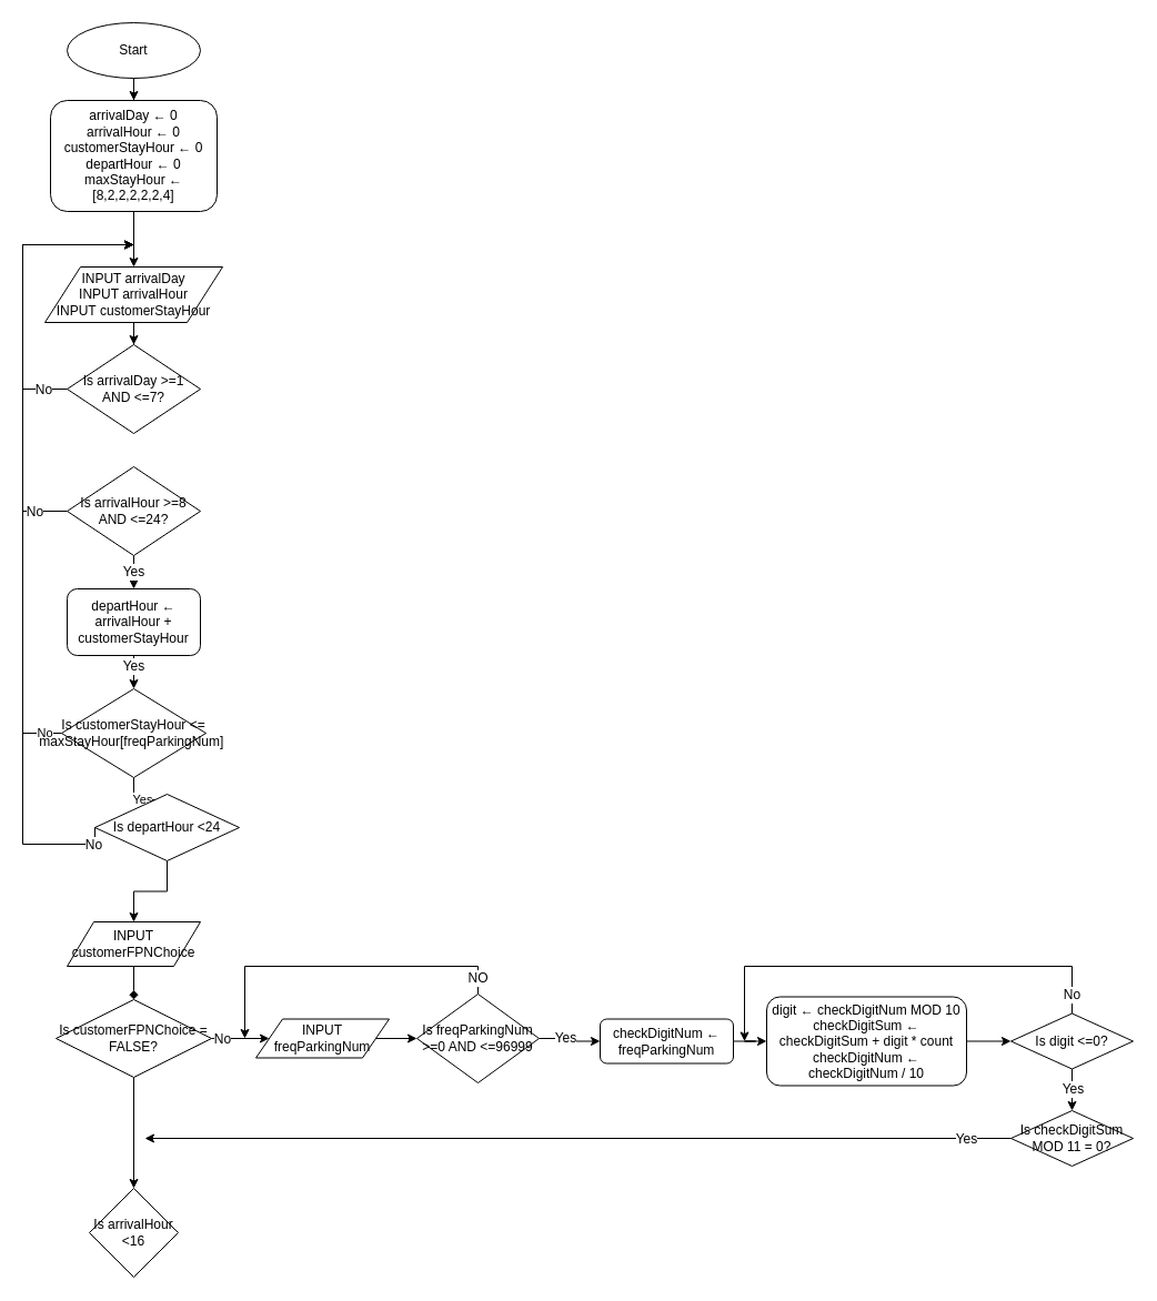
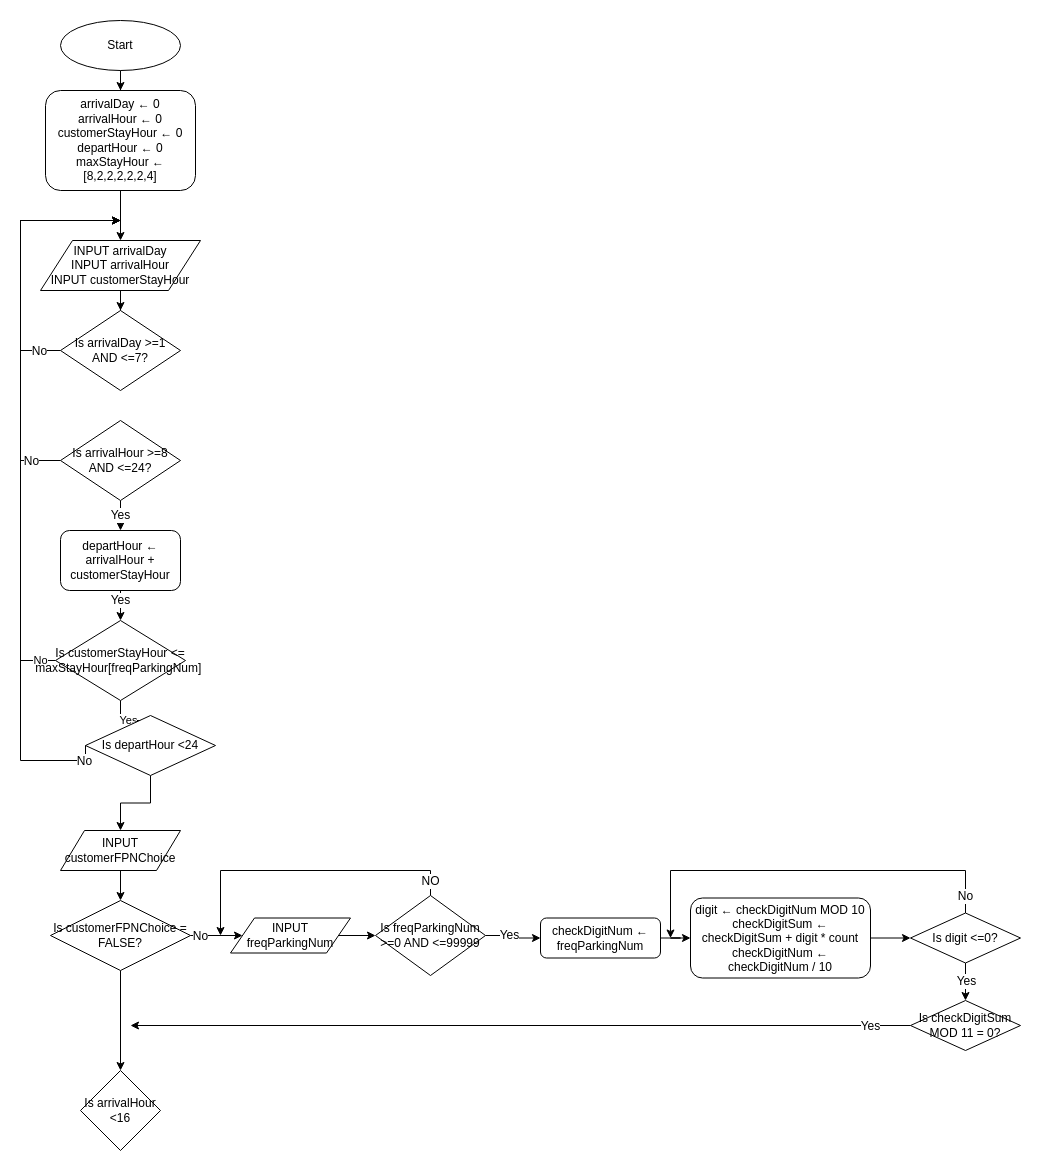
  <mxCell id="0" />
  <mxCell id="1" parent="0" />
  <mxCell id="2" value="" style="edgeStyle=orthogonalEdgeStyle;rounded=0;orthogonalLoop=1;jettySize=auto;html=1;" edge="1" parent="1" source="3" target="7"><mxGeometry relative="1" as="geometry"><mxPoint x="120" y="240" as="targetPoint" /></mxGeometry></mxCell>
  <mxCell id="3" value="arrivalDay ← 0&lt;br&gt;arrivalHour ← 0&lt;br&gt;customerStayHour ← 0&lt;br&gt;departHour ← 0&lt;br&gt;maxStayHour ← [8,2,2,2,2,2,4]" style="rounded=1;whiteSpace=wrap;html=1;fontSize=12;glass=0;strokeWidth=1;shadow=0;" parent="1" vertex="1"><mxGeometry x="45" y="90" width="150" height="100" as="geometry" /></mxCell>
  <mxCell id="4" style="edgeStyle=orthogonalEdgeStyle;rounded=0;orthogonalLoop=1;jettySize=auto;html=1;entryX=0.5;entryY=0;entryDx=0;entryDy=0;" edge="1" parent="1" source="5" target="3"><mxGeometry relative="1" as="geometry" /></mxCell>
  <mxCell id="5" value="Start" style="ellipse;whiteSpace=wrap;html=1;" vertex="1" parent="1"><mxGeometry x="60" y="20" width="120" height="50" as="geometry" /></mxCell>
  <mxCell id="6" value="" style="edgeStyle=orthogonalEdgeStyle;rounded=0;orthogonalLoop=1;jettySize=auto;html=1;entryX=0.5;entryY=0;entryDx=0;entryDy=0;" edge="1" parent="1" source="7" target="10"><mxGeometry relative="1" as="geometry"><mxPoint x="120" y="350" as="targetPoint" /></mxGeometry></mxCell>
  <mxCell id="7" value="INPUT arrivalDay&lt;br&gt;INPUT arrivalHour&lt;br&gt;INPUT&amp;nbsp;customerStayHour" style="shape=parallelogram;perimeter=parallelogramPerimeter;whiteSpace=wrap;html=1;" vertex="1" parent="1"><mxGeometry x="40" y="240" width="160" height="50" as="geometry" /></mxCell>
  <mxCell id="8" style="edgeStyle=orthogonalEdgeStyle;rounded=0;orthogonalLoop=1;jettySize=auto;html=1;exitX=0;exitY=0.5;exitDx=0;exitDy=0;" edge="1" parent="1" source="10"><mxGeometry relative="1" as="geometry"><mxPoint x="120" y="220" as="targetPoint" /><Array as="points"><mxPoint x="20" y="350" /><mxPoint x="20" y="220" /></Array></mxGeometry></mxCell>
  <mxCell id="9" value="No" style="text;html=1;align=center;verticalAlign=middle;resizable=0;points=[];labelBackgroundColor=#ffffff;" vertex="1" connectable="0" parent="8"><mxGeometry x="-0.714" y="-29" relative="1" as="geometry"><mxPoint x="17" y="29" as="offset" /></mxGeometry></mxCell>
  <mxCell id="10" value="&lt;span style=&quot;white-space: normal&quot;&gt;Is&amp;nbsp;arrivalDay &amp;gt;=1 AND &amp;lt;=7?&lt;/span&gt;" style="rhombus;whiteSpace=wrap;html=1;" vertex="1" parent="1"><mxGeometry x="60" y="310" width="120" height="80" as="geometry" /></mxCell>
  <mxCell id="11" style="edgeStyle=orthogonalEdgeStyle;rounded=0;orthogonalLoop=1;jettySize=auto;html=1;exitX=0;exitY=0.5;exitDx=0;exitDy=0;" edge="1" parent="1" source="15"><mxGeometry relative="1" as="geometry"><mxPoint x="120" y="220" as="targetPoint" /><Array as="points"><mxPoint x="20" y="460" /><mxPoint x="20" y="220" /></Array></mxGeometry></mxCell>
  <mxCell id="12" value="No" style="text;html=1;align=center;verticalAlign=middle;resizable=0;points=[];labelBackgroundColor=#ffffff;" vertex="1" connectable="0" parent="11"><mxGeometry x="-0.822" y="-25" relative="1" as="geometry"><mxPoint x="4.29" y="25" as="offset" /></mxGeometry></mxCell>
  <mxCell id="13" style="edgeStyle=orthogonalEdgeStyle;rounded=0;orthogonalLoop=1;jettySize=auto;html=1;entryX=0.5;entryY=0;entryDx=0;entryDy=0;" edge="1" parent="1" source="15" target="18"><mxGeometry relative="1" as="geometry"><mxPoint x="120" y="540" as="targetPoint" /></mxGeometry></mxCell>
  <mxCell id="14" value="Yes" style="text;html=1;align=center;verticalAlign=middle;resizable=0;points=[];labelBackgroundColor=#ffffff;" vertex="1" connectable="0" parent="13"><mxGeometry x="-0.45" y="-1" relative="1" as="geometry"><mxPoint as="offset" /></mxGeometry></mxCell>
  <mxCell id="15" value="Is arrivalHour &amp;gt;=8 AND &amp;lt;=24?" style="rhombus;whiteSpace=wrap;html=1;" vertex="1" parent="1"><mxGeometry x="60" y="420" width="120" height="80" as="geometry" /></mxCell>
  <mxCell id="16" style="edgeStyle=orthogonalEdgeStyle;rounded=0;orthogonalLoop=1;jettySize=auto;html=1;entryX=0.5;entryY=0;entryDx=0;entryDy=0;" edge="1" parent="1" source="18" target="21"><mxGeometry relative="1" as="geometry" /></mxCell>
  <mxCell id="17" value="Yes" style="text;html=1;align=center;verticalAlign=middle;resizable=0;points=[];labelBackgroundColor=#ffffff;" vertex="1" connectable="0" parent="16"><mxGeometry x="0.2" y="-3" relative="1" as="geometry"><mxPoint x="2.99" y="-0.06" as="offset" /></mxGeometry></mxCell>
  <mxCell id="18" value="departHour ← arrivalHour + customerStayHour" style="rounded=1;whiteSpace=wrap;html=1;" vertex="1" parent="1"><mxGeometry x="60" y="530" width="120" height="60" as="geometry" /></mxCell>
  <mxCell id="19" value="Yes" style="edgeStyle=orthogonalEdgeStyle;rounded=0;orthogonalLoop=1;jettySize=auto;html=1;entryX=0.5;entryY=0;entryDx=0;entryDy=0;" edge="1" parent="1" source="21" target="25"><mxGeometry relative="1" as="geometry" /></mxCell>
  <mxCell id="20" value="No" style="edgeStyle=orthogonalEdgeStyle;rounded=0;orthogonalLoop=1;jettySize=auto;html=1;" edge="1" parent="1" source="21"><mxGeometry x="-0.948" relative="1" as="geometry"><mxPoint x="120" y="220" as="targetPoint" /><Array as="points"><mxPoint x="20" y="660" /><mxPoint x="20" y="220" /></Array><mxPoint as="offset" /></mxGeometry></mxCell>
  <mxCell id="21" value="Is&amp;nbsp;customerStayHour &amp;lt;= maxStayHour[freqParkingNum]&amp;nbsp;" style="rhombus;whiteSpace=wrap;html=1;" vertex="1" parent="1"><mxGeometry x="55" y="620" width="130" height="80" as="geometry" /></mxCell>
  <mxCell id="22" style="edgeStyle=orthogonalEdgeStyle;rounded=0;orthogonalLoop=1;jettySize=auto;html=1;exitX=0;exitY=0.5;exitDx=0;exitDy=0;" edge="1" parent="1" source="25"><mxGeometry relative="1" as="geometry"><mxPoint x="120" y="220" as="targetPoint" /><Array as="points"><mxPoint x="20" y="760" /><mxPoint x="20" y="220" /></Array></mxGeometry></mxCell>
  <mxCell id="23" value="No" style="text;html=1;align=center;verticalAlign=middle;resizable=0;points=[];labelBackgroundColor=#ffffff;" vertex="1" connectable="0" parent="22"><mxGeometry x="-0.902" y="-20" relative="1" as="geometry"><mxPoint x="18.33" y="20" as="offset" /></mxGeometry></mxCell>
  <mxCell id="24" style="edgeStyle=orthogonalEdgeStyle;rounded=0;orthogonalLoop=1;jettySize=auto;html=1;entryX=0.5;entryY=0;entryDx=0;entryDy=0;" edge="1" parent="1" source="25" target="27"><mxGeometry relative="1" as="geometry" /></mxCell>
  <mxCell id="25" value="Is&amp;nbsp;departHour &amp;lt;24" style="rhombus;whiteSpace=wrap;html=1;" vertex="1" parent="1"><mxGeometry x="85" y="715" width="130" height="60" as="geometry" /></mxCell>
- <mxCell id="26" style="edgeStyle=orthogonalEdgeStyle;rounded=0;orthogonalLoop=1;jettySize=auto;html=1;endArrow=diamond;" edge="1" parent="1" source="27" target="31"><mxGeometry relative="1" as="geometry" /></mxCell>
+ <mxCell id="26" style="edgeStyle=orthogonalEdgeStyle;rounded=0;orthogonalLoop=1;jettySize=auto;html=1;" edge="1" parent="1" source="27" target="31"><mxGeometry relative="1" as="geometry" /></mxCell>
  <mxCell id="27" value="INPUT customerFPNChoice" style="shape=parallelogram;perimeter=parallelogramPerimeter;whiteSpace=wrap;html=1;" vertex="1" parent="1"><mxGeometry x="60" y="830" width="120" height="40" as="geometry" /></mxCell>
  <mxCell id="28" style="edgeStyle=orthogonalEdgeStyle;rounded=0;orthogonalLoop=1;jettySize=auto;html=1;entryX=0;entryY=0.5;entryDx=0;entryDy=0;" edge="1" parent="1" source="31" target="32"><mxGeometry relative="1" as="geometry" /></mxCell>
  <mxCell id="29" value="No" style="text;html=1;align=center;verticalAlign=middle;resizable=0;points=[];labelBackgroundColor=#ffffff;" vertex="1" connectable="0" parent="28"><mxGeometry x="0.133" relative="1" as="geometry"><mxPoint x="-19.44" as="offset" /></mxGeometry></mxCell>
  <mxCell id="30" style="edgeStyle=orthogonalEdgeStyle;rounded=0;orthogonalLoop=1;jettySize=auto;html=1;entryX=0.5;entryY=0;entryDx=0;entryDy=0;" edge="1" parent="1" source="31" target="51"><mxGeometry relative="1" as="geometry"><mxPoint x="120" y="1020" as="targetPoint" /></mxGeometry></mxCell>
  <mxCell id="31" value="Is&amp;nbsp;customerFPNChoice = FALSE?" style="rhombus;whiteSpace=wrap;html=1;" vertex="1" parent="1"><mxGeometry x="50" y="900" width="140" height="70" as="geometry" /></mxCell>
  <mxCell id="32" value="INPUT freqParkingNum" style="shape=parallelogram;perimeter=parallelogramPerimeter;whiteSpace=wrap;html=1;" vertex="1" parent="1"><mxGeometry x="230" y="917.5" width="120" height="35" as="geometry" /></mxCell>
  <mxCell id="33" style="edgeStyle=orthogonalEdgeStyle;rounded=0;orthogonalLoop=1;jettySize=auto;html=1;" edge="1" parent="1" source="37"><mxGeometry relative="1" as="geometry"><mxPoint x="220" y="935" as="targetPoint" /><Array as="points"><mxPoint x="430" y="870" /><mxPoint x="220" y="870" /></Array></mxGeometry></mxCell>
  <mxCell id="34" value="NO" style="text;html=1;align=center;verticalAlign=middle;resizable=0;points=[];labelBackgroundColor=#ffffff;" vertex="1" connectable="0" parent="33"><mxGeometry x="-0.258" y="-2" relative="1" as="geometry"><mxPoint x="85.97" y="12" as="offset" /></mxGeometry></mxCell>
  <mxCell id="35" style="edgeStyle=orthogonalEdgeStyle;rounded=0;orthogonalLoop=1;jettySize=auto;html=1;entryX=0;entryY=0.5;entryDx=0;entryDy=0;" edge="1" parent="1" source="37" target="50"><mxGeometry relative="1" as="geometry" /></mxCell>
  <mxCell id="36" value="Yes" style="text;html=1;align=center;verticalAlign=middle;resizable=0;points=[];labelBackgroundColor=#ffffff;" vertex="1" connectable="0" parent="35"><mxGeometry x="-0.192" y="2" relative="1" as="geometry"><mxPoint y="1" as="offset" /></mxGeometry></mxCell>
- <mxCell id="37" value="Is&amp;nbsp;freqParkingNum &amp;gt;=0 AND &amp;lt;=96999" style="rhombus;whiteSpace=wrap;html=1;" vertex="1" parent="1"><mxGeometry x="375" y="895" width="110" height="80" as="geometry" /></mxCell>
+ <mxCell id="37" value="Is&amp;nbsp;freqParkingNum &amp;gt;=0 AND &amp;lt;=99999" style="rhombus;whiteSpace=wrap;html=1;" vertex="1" parent="1"><mxGeometry x="375" y="895" width="110" height="80" as="geometry" /></mxCell>
  <mxCell id="38" value="" style="endArrow=classic;html=1;exitX=1;exitY=0.5;exitDx=0;exitDy=0;entryX=0;entryY=0.5;entryDx=0;entryDy=0;" edge="1" parent="1" source="32" target="37"><mxGeometry width="50" height="50" relative="1" as="geometry"><mxPoint x="330" y="960" as="sourcePoint" /><mxPoint x="380" y="910" as="targetPoint" /></mxGeometry></mxCell>
  <mxCell id="39" style="edgeStyle=orthogonalEdgeStyle;rounded=0;orthogonalLoop=1;jettySize=auto;html=1;entryX=0;entryY=0.5;entryDx=0;entryDy=0;" edge="1" parent="1" source="40" target="45"><mxGeometry relative="1" as="geometry" /></mxCell>
  <mxCell id="40" value="&lt;div&gt;digit ← checkDigitNum MOD 10&lt;/div&gt;&lt;div&gt;&lt;span&gt;checkDigitSum ← checkDigitSum + digit * count&lt;/span&gt;&lt;/div&gt;&lt;div&gt;checkDigitNum ← checkDigitNum / 10&lt;/div&gt;" style="rounded=1;whiteSpace=wrap;html=1;" vertex="1" parent="1"><mxGeometry x="690" y="897.5" width="180" height="80" as="geometry" /></mxCell>
  <mxCell id="41" style="edgeStyle=orthogonalEdgeStyle;rounded=0;orthogonalLoop=1;jettySize=auto;html=1;entryX=0.5;entryY=0;entryDx=0;entryDy=0;" edge="1" parent="1" source="45" target="48"><mxGeometry relative="1" as="geometry" /></mxCell>
  <mxCell id="42" value="Yes" style="text;html=1;align=center;verticalAlign=middle;resizable=0;points=[];labelBackgroundColor=#ffffff;" vertex="1" connectable="0" parent="41"><mxGeometry x="-0.137" relative="1" as="geometry"><mxPoint as="offset" /></mxGeometry></mxCell>
  <mxCell id="43" style="edgeStyle=orthogonalEdgeStyle;rounded=0;orthogonalLoop=1;jettySize=auto;html=1;" edge="1" parent="1" source="45"><mxGeometry relative="1" as="geometry"><mxPoint x="670" y="937.5" as="targetPoint" /><Array as="points"><mxPoint x="965" y="870" /><mxPoint x="670" y="870" /></Array></mxGeometry></mxCell>
  <mxCell id="44" value="No" style="text;html=1;align=center;verticalAlign=middle;resizable=0;points=[];labelBackgroundColor=#ffffff;" vertex="1" connectable="0" parent="43"><mxGeometry x="-0.226" y="-2" relative="1" as="geometry"><mxPoint x="114.05" y="27" as="offset" /></mxGeometry></mxCell>
  <mxCell id="45" value="Is digit &amp;lt;=0?" style="rhombus;whiteSpace=wrap;html=1;" vertex="1" parent="1"><mxGeometry x="910" y="912.5" width="110" height="50" as="geometry" /></mxCell>
  <mxCell id="46" style="edgeStyle=orthogonalEdgeStyle;rounded=0;orthogonalLoop=1;jettySize=auto;html=1;" edge="1" parent="1" source="48"><mxGeometry relative="1" as="geometry"><mxPoint x="130" y="1025" as="targetPoint" /></mxGeometry></mxCell>
  <mxCell id="47" value="Yes" style="text;html=1;align=center;verticalAlign=middle;resizable=0;points=[];labelBackgroundColor=#ffffff;" vertex="1" connectable="0" parent="46"><mxGeometry x="-0.894" relative="1" as="geometry"><mxPoint as="offset" /></mxGeometry></mxCell>
  <mxCell id="48" value="Is checkDigitSum MOD 11 = 0?" style="rhombus;whiteSpace=wrap;html=1;" vertex="1" parent="1"><mxGeometry x="910" y="1000" width="110" height="50" as="geometry" /></mxCell>
  <mxCell id="49" style="edgeStyle=orthogonalEdgeStyle;rounded=0;orthogonalLoop=1;jettySize=auto;html=1;entryX=0;entryY=0.5;entryDx=0;entryDy=0;" edge="1" parent="1" source="50" target="40"><mxGeometry relative="1" as="geometry" /></mxCell>
  <mxCell id="50" value="checkDigitNum ← freqParkingNum" style="rounded=1;whiteSpace=wrap;html=1;" vertex="1" parent="1"><mxGeometry x="540" y="917.5" width="120" height="40" as="geometry" /></mxCell>
  <mxCell id="51" value="Is&amp;nbsp;arrivalHour &amp;lt;16" style="rhombus;whiteSpace=wrap;html=1;" vertex="1" parent="1"><mxGeometry x="80" y="1070" width="80" height="80" as="geometry" /></mxCell>
